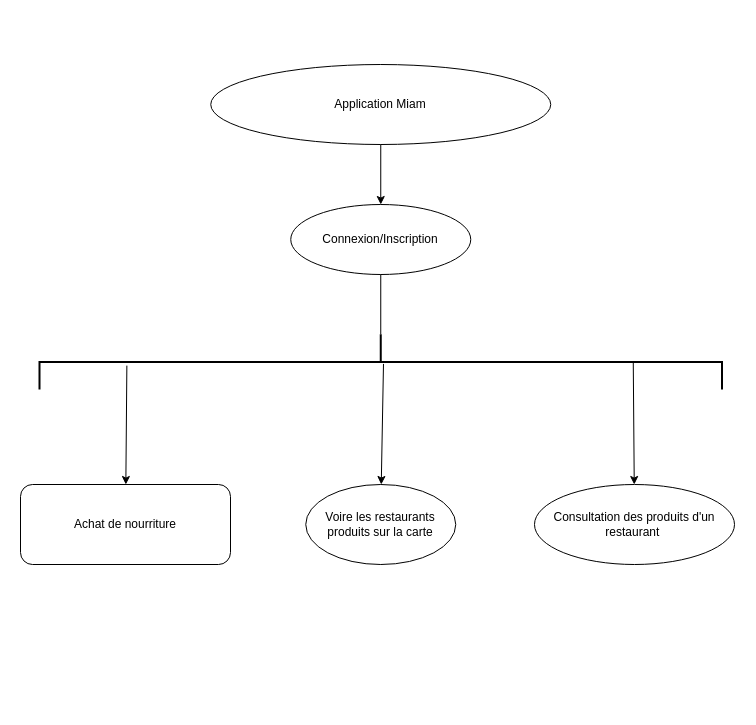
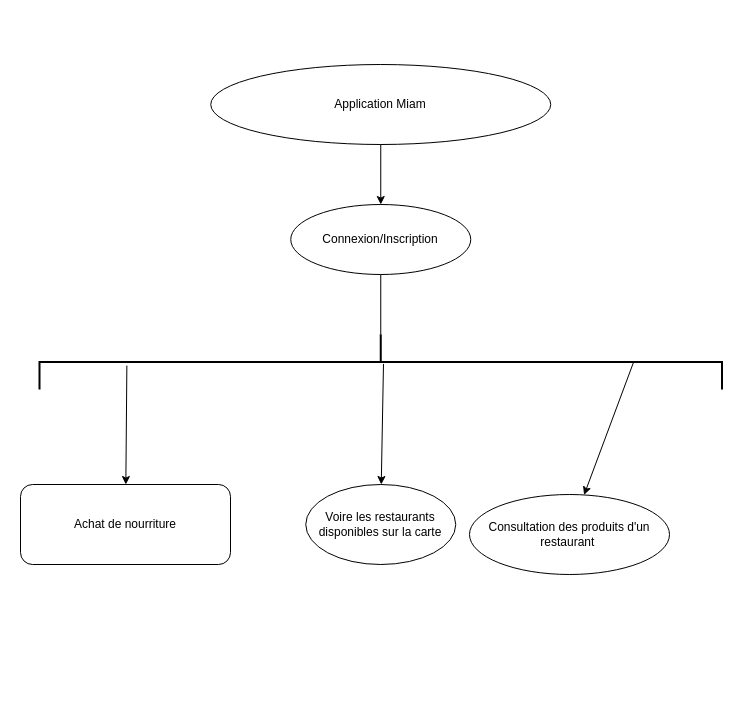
  <mxCell id="0" />
  <mxCell id="1" parent="0" />
  <mxCell id="2" value="Application Miam" style="ellipse;whiteSpace=wrap;html=1;" vertex="1" parent="1"><mxGeometry x="210.25" y="64" width="340" height="80" as="geometry" /></mxCell>
  <mxCell id="3" value="Connexion/Inscription" style="ellipse;whiteSpace=wrap;html=1;" vertex="1" parent="1"><mxGeometry x="290.25" y="204" width="180" height="70" as="geometry" /></mxCell>
  <mxCell id="4" value="Achat de nourriture" style="whiteSpace=wrap;html=1;rounded=1;" vertex="1" parent="1"><mxGeometry x="20" y="484" width="210" height="80" as="geometry" /></mxCell>
- <mxCell id="5" value="Consultation des produits d'un restaurant&amp;nbsp;" style="ellipse;whiteSpace=wrap;html=1;" vertex="1" parent="1"><mxGeometry x="534" y="484" width="200" height="80" as="geometry" /></mxCell>
+ <mxCell id="5" value="Consultation des produits d'un restaurant&amp;nbsp;" style="ellipse;whiteSpace=wrap;html=1;" vertex="1" parent="1"><mxGeometry x="469" y="494" width="200" height="80" as="geometry" /></mxCell>
  <mxCell id="6" value="" style="endArrow=classic;html=1;rounded=0;" edge="1" parent="1" source="2" target="3"><mxGeometry width="50" height="50" relative="1" as="geometry"><mxPoint x="340" y="344" as="sourcePoint" /><mxPoint x="390" y="294" as="targetPoint" /></mxGeometry></mxCell>
  <mxCell id="7" value="" style="endArrow=classic;html=1;rounded=0;exitX=0.568;exitY=0.872;exitDx=0;exitDy=0;exitPerimeter=0;" edge="1" parent="1" source="9" target="4"><mxGeometry width="50" height="50" relative="1" as="geometry"><mxPoint x="347" y="343" as="sourcePoint" /><mxPoint x="390" y="294" as="targetPoint" /></mxGeometry></mxCell>
  <mxCell id="8" value="" style="endArrow=classic;html=1;rounded=0;exitX=0.52;exitY=0.13;exitDx=0;exitDy=0;exitPerimeter=0;" edge="1" parent="1" source="9" target="5"><mxGeometry width="50" height="50" relative="1" as="geometry"><mxPoint x="640" y="354" as="sourcePoint" /><mxPoint x="390" y="294" as="targetPoint" /></mxGeometry></mxCell>
  <mxCell id="9" value="" style="strokeWidth=2;html=1;shape=mxgraph.flowchart.annotation_2;align=left;labelPosition=right;pointerEvents=1;rotation=90;" vertex="1" parent="1"><mxGeometry x="352.63" y="20.13" width="55.25" height="682.5" as="geometry" /></mxCell>
  <mxCell id="10" value="" style="endArrow=none;html=1;rounded=0;exitX=0;exitY=0.5;exitDx=0;exitDy=0;exitPerimeter=0;entryX=0.5;entryY=1;entryDx=0;entryDy=0;" edge="1" parent="1" source="9" target="3"><mxGeometry width="50" height="50" relative="1" as="geometry"><mxPoint x="350" y="324" as="sourcePoint" /><mxPoint x="400" y="274" as="targetPoint" /></mxGeometry></mxCell>
- <mxCell id="11" value="Voire les restaurants produits sur la carte" style="ellipse;whiteSpace=wrap;html=1;" vertex="1" parent="1"><mxGeometry x="305.26" y="484" width="150" height="80" as="geometry" /></mxCell>
+ <mxCell id="11" value="Voire les restaurants disponibles sur la carte" style="ellipse;whiteSpace=wrap;html=1;" vertex="1" parent="1"><mxGeometry x="305.26" y="484" width="150" height="80" as="geometry" /></mxCell>
  <mxCell id="12" value="" style="endArrow=classic;html=1;rounded=0;exitX=0.537;exitY=0.496;exitDx=0;exitDy=0;exitPerimeter=0;" edge="1" parent="1" source="9" target="11"><mxGeometry width="50" height="50" relative="1" as="geometry"><mxPoint x="340" y="324" as="sourcePoint" /><mxPoint x="390" y="274" as="targetPoint" /></mxGeometry></mxCell>
